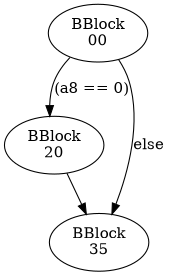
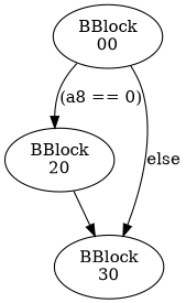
  digraph {
    n1 [label="BBlock\n00"]
    n2 [label="BBlock\n20"]
-   n3 [label="BBlock\n35"]
+   n3 [label="BBlock\n30"]
    n1 -> n2 [label="(a8 == 0)"]
    n1 -> n3 [label=else]
    n2 -> n3
  }
